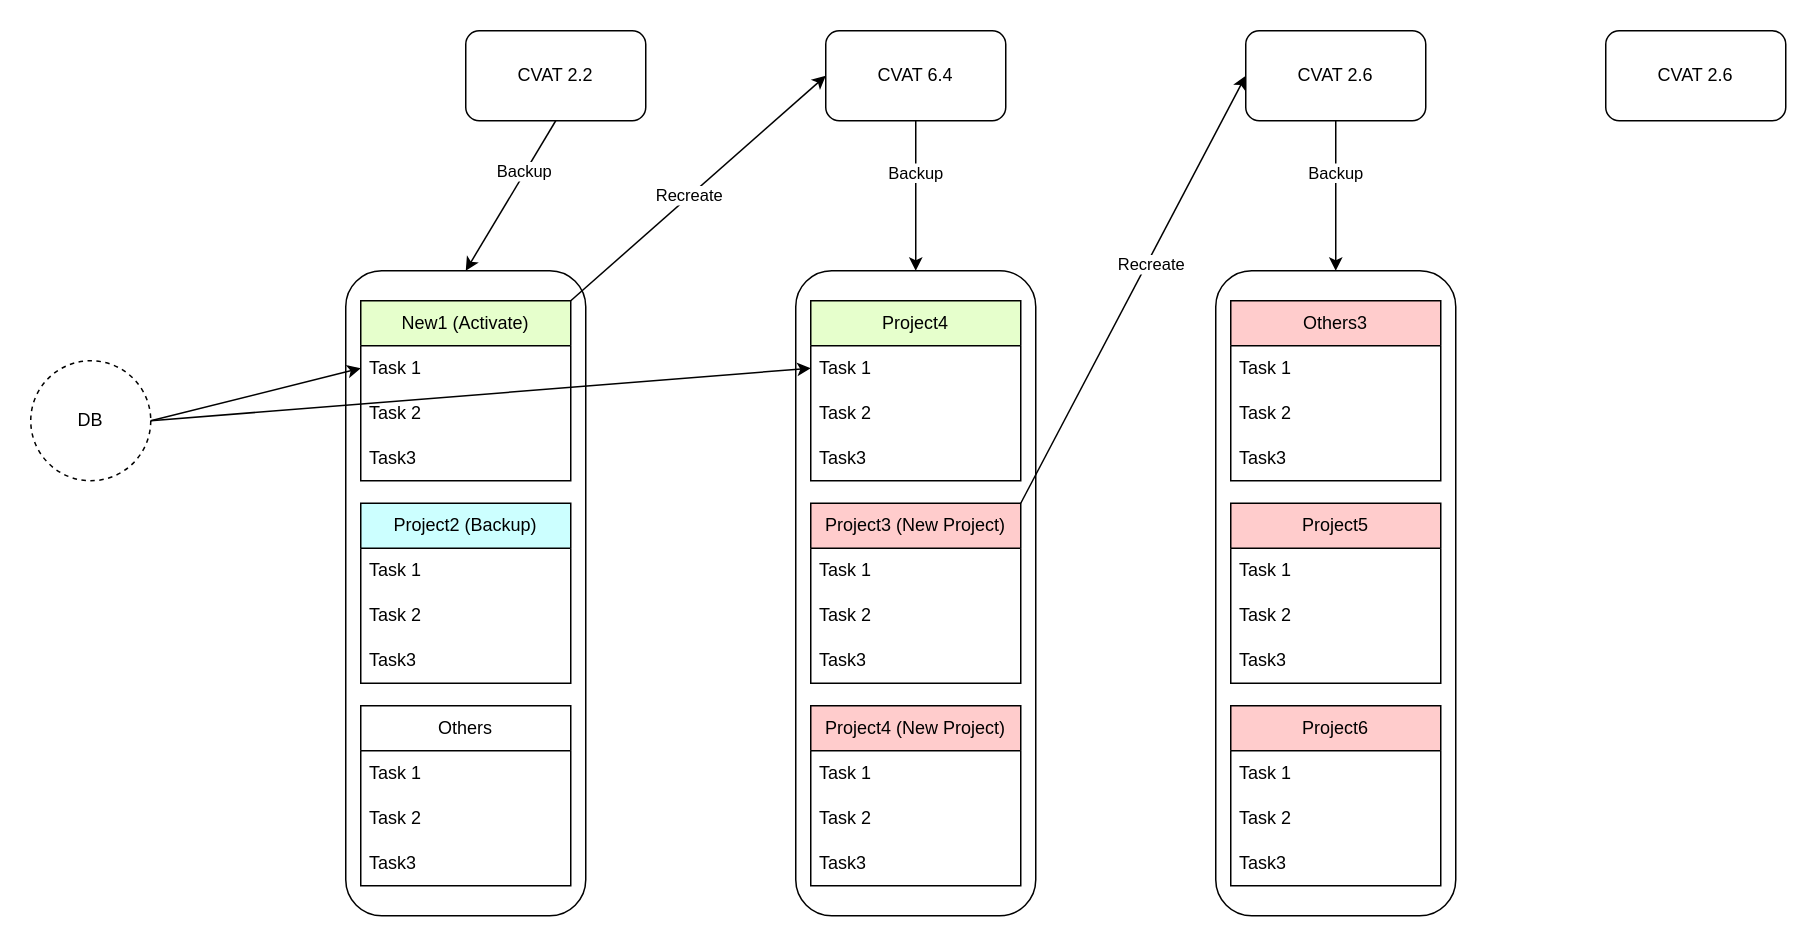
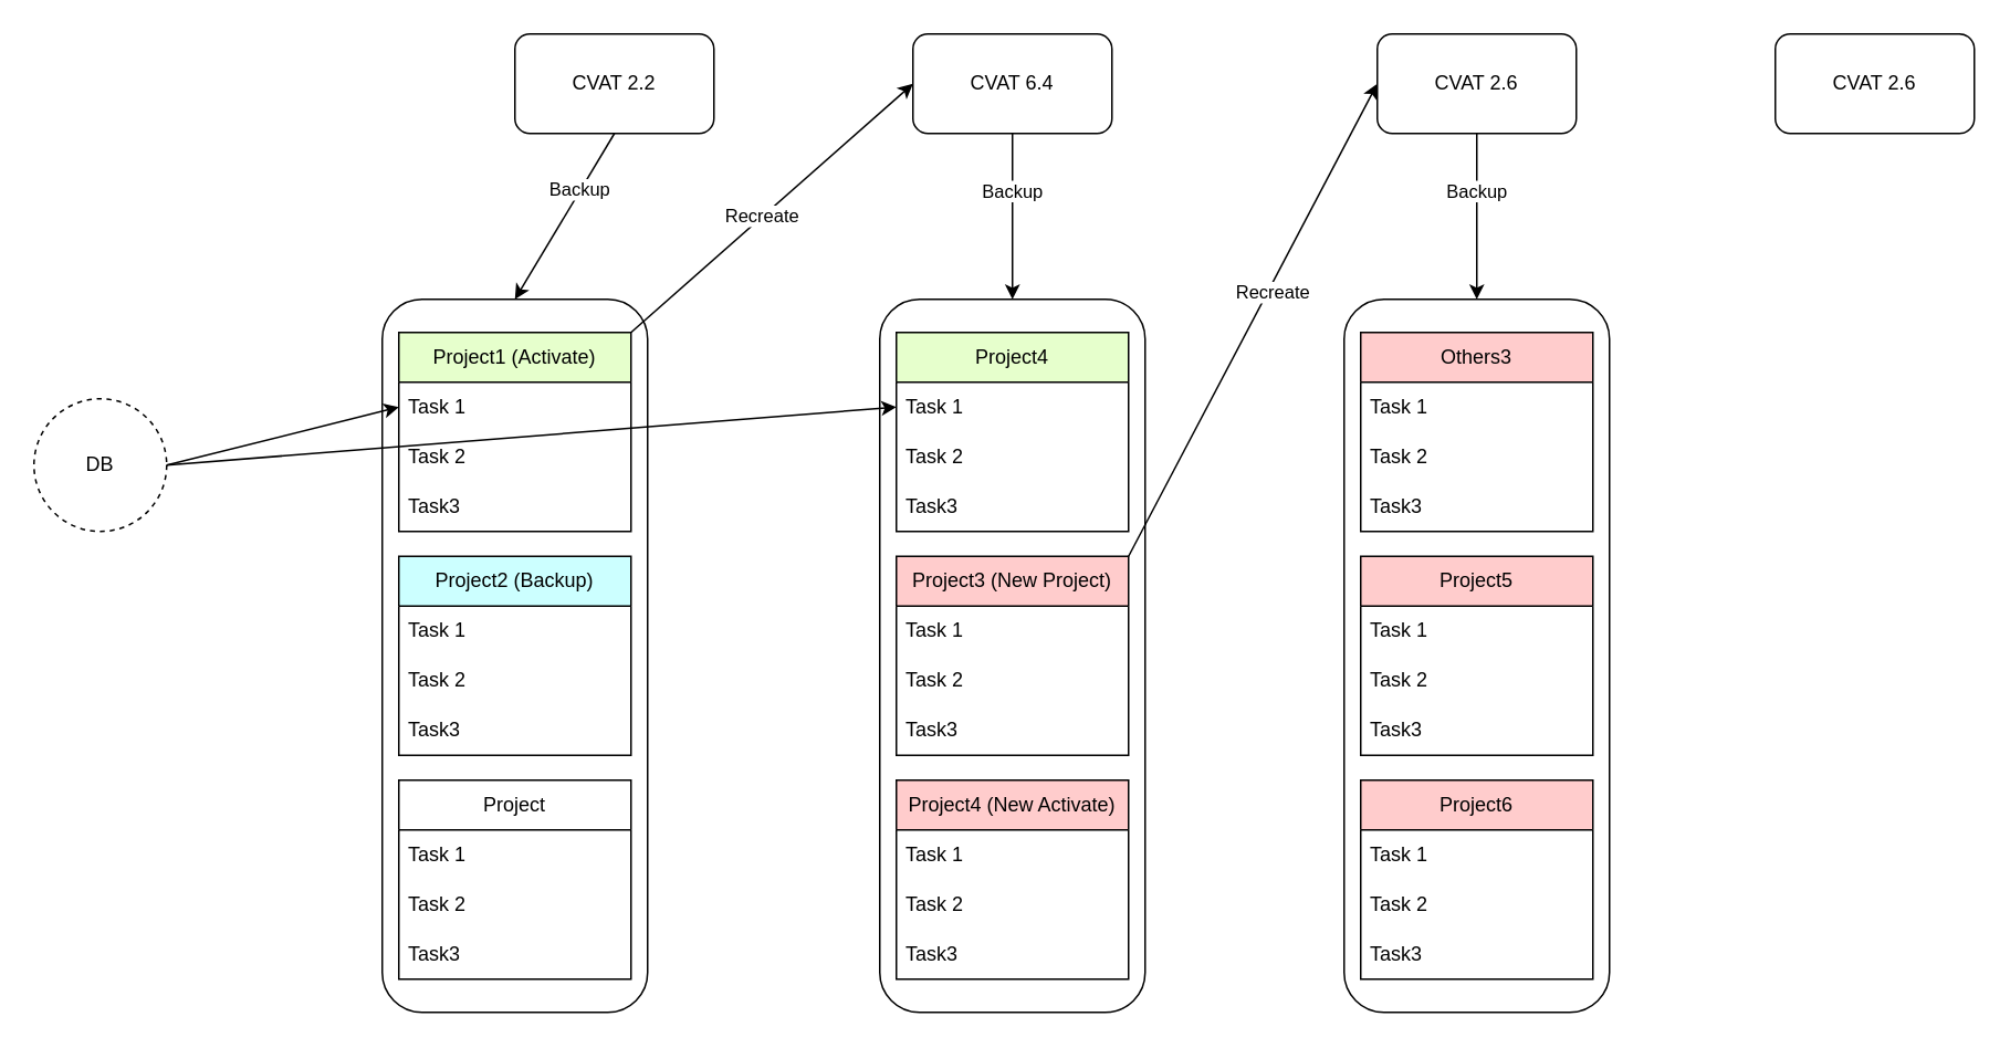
  <mxCell id="0" />
  <mxCell id="1" parent="0" />
  <mxCell id="2" value="CVAT 2.2" style="rounded=1;whiteSpace=wrap;html=1;" vertex="1" parent="1"><mxGeometry x="310" y="20" width="120" height="60" as="geometry" /></mxCell>
  <mxCell id="3" value="CVAT 6.4" style="rounded=1;whiteSpace=wrap;html=1;" vertex="1" parent="1"><mxGeometry x="550" y="20" width="120" height="60" as="geometry" /></mxCell>
  <mxCell id="4" value="CVAT 2.6" style="rounded=1;whiteSpace=wrap;html=1;" vertex="1" parent="1"><mxGeometry x="830" y="20" width="120" height="60" as="geometry" /></mxCell>
  <mxCell id="5" value="CVAT 2.6" style="rounded=1;whiteSpace=wrap;html=1;" vertex="1" parent="1"><mxGeometry x="1070" y="20" width="120" height="60" as="geometry" /></mxCell>
  <mxCell id="6" value="" style="rounded=1;whiteSpace=wrap;html=1;" vertex="1" parent="1"><mxGeometry x="230" y="180" width="160" height="430" as="geometry" /></mxCell>
- <mxCell id="7" value="New1 (Activate)" style="swimlane;fontStyle=0;childLayout=stackLayout;horizontal=1;startSize=30;horizontalStack=0;resizeParent=1;resizeParentMax=0;resizeLast=0;collapsible=1;marginBottom=0;whiteSpace=wrap;html=1;fillColor=#E6FFCC;" vertex="1" parent="1"><mxGeometry x="240" y="200" width="140" height="120" as="geometry" /></mxCell>
+ <mxCell id="7" value="Project1 (Activate)" style="swimlane;fontStyle=0;childLayout=stackLayout;horizontal=1;startSize=30;horizontalStack=0;resizeParent=1;resizeParentMax=0;resizeLast=0;collapsible=1;marginBottom=0;whiteSpace=wrap;html=1;fillColor=#E6FFCC;" vertex="1" parent="1"><mxGeometry x="240" y="200" width="140" height="120" as="geometry" /></mxCell>
  <mxCell id="8" value="Task 1" style="text;strokeColor=none;fillColor=none;align=left;verticalAlign=middle;spacingLeft=4;spacingRight=4;overflow=hidden;points=[[0,0.5],[1,0.5]];portConstraint=eastwest;rotatable=0;whiteSpace=wrap;html=1;" vertex="1" parent="7"><mxGeometry y="30" width="140" height="30" as="geometry" /></mxCell>
  <mxCell id="9" value="Task 2" style="text;strokeColor=none;fillColor=none;align=left;verticalAlign=middle;spacingLeft=4;spacingRight=4;overflow=hidden;points=[[0,0.5],[1,0.5]];portConstraint=eastwest;rotatable=0;whiteSpace=wrap;html=1;" vertex="1" parent="7"><mxGeometry y="60" width="140" height="30" as="geometry" /></mxCell>
  <mxCell id="10" value="Task3" style="text;strokeColor=none;fillColor=none;align=left;verticalAlign=middle;spacingLeft=4;spacingRight=4;overflow=hidden;points=[[0,0.5],[1,0.5]];portConstraint=eastwest;rotatable=0;whiteSpace=wrap;html=1;" vertex="1" parent="7"><mxGeometry y="90" width="140" height="30" as="geometry" /></mxCell>
  <mxCell id="11" value="Project2 (Backup)" style="swimlane;fontStyle=0;childLayout=stackLayout;horizontal=1;startSize=30;horizontalStack=0;resizeParent=1;resizeParentMax=0;resizeLast=0;collapsible=1;marginBottom=0;whiteSpace=wrap;html=1;fillColor=#CCFFFF;" vertex="1" parent="1"><mxGeometry x="240" y="335" width="140" height="120" as="geometry" /></mxCell>
  <mxCell id="12" value="Task 1" style="text;strokeColor=none;fillColor=none;align=left;verticalAlign=middle;spacingLeft=4;spacingRight=4;overflow=hidden;points=[[0,0.5],[1,0.5]];portConstraint=eastwest;rotatable=0;whiteSpace=wrap;html=1;" vertex="1" parent="11"><mxGeometry y="30" width="140" height="30" as="geometry" /></mxCell>
  <mxCell id="13" value="Task 2" style="text;strokeColor=none;fillColor=none;align=left;verticalAlign=middle;spacingLeft=4;spacingRight=4;overflow=hidden;points=[[0,0.5],[1,0.5]];portConstraint=eastwest;rotatable=0;whiteSpace=wrap;html=1;" vertex="1" parent="11"><mxGeometry y="60" width="140" height="30" as="geometry" /></mxCell>
  <mxCell id="14" value="Task3" style="text;strokeColor=none;fillColor=none;align=left;verticalAlign=middle;spacingLeft=4;spacingRight=4;overflow=hidden;points=[[0,0.5],[1,0.5]];portConstraint=eastwest;rotatable=0;whiteSpace=wrap;html=1;" vertex="1" parent="11"><mxGeometry y="90" width="140" height="30" as="geometry" /></mxCell>
- <mxCell id="15" value="Others" style="swimlane;fontStyle=0;childLayout=stackLayout;horizontal=1;startSize=30;horizontalStack=0;resizeParent=1;resizeParentMax=0;resizeLast=0;collapsible=1;marginBottom=0;whiteSpace=wrap;html=1;" vertex="1" parent="1"><mxGeometry x="240" y="470" width="140" height="120" as="geometry" /></mxCell>
+ <mxCell id="15" value="Project" style="swimlane;fontStyle=0;childLayout=stackLayout;horizontal=1;startSize=30;horizontalStack=0;resizeParent=1;resizeParentMax=0;resizeLast=0;collapsible=1;marginBottom=0;whiteSpace=wrap;html=1;" vertex="1" parent="1"><mxGeometry x="240" y="470" width="140" height="120" as="geometry" /></mxCell>
  <mxCell id="16" value="Task 1" style="text;strokeColor=none;fillColor=none;align=left;verticalAlign=middle;spacingLeft=4;spacingRight=4;overflow=hidden;points=[[0,0.5],[1,0.5]];portConstraint=eastwest;rotatable=0;whiteSpace=wrap;html=1;" vertex="1" parent="15"><mxGeometry y="30" width="140" height="30" as="geometry" /></mxCell>
  <mxCell id="17" value="Task 2" style="text;strokeColor=none;fillColor=none;align=left;verticalAlign=middle;spacingLeft=4;spacingRight=4;overflow=hidden;points=[[0,0.5],[1,0.5]];portConstraint=eastwest;rotatable=0;whiteSpace=wrap;html=1;" vertex="1" parent="15"><mxGeometry y="60" width="140" height="30" as="geometry" /></mxCell>
  <mxCell id="18" value="Task3" style="text;strokeColor=none;fillColor=none;align=left;verticalAlign=middle;spacingLeft=4;spacingRight=4;overflow=hidden;points=[[0,0.5],[1,0.5]];portConstraint=eastwest;rotatable=0;whiteSpace=wrap;html=1;" vertex="1" parent="15"><mxGeometry y="90" width="140" height="30" as="geometry" /></mxCell>
  <mxCell id="19" value="" style="rounded=1;whiteSpace=wrap;html=1;" vertex="1" parent="1"><mxGeometry x="530" y="180" width="160" height="430" as="geometry" /></mxCell>
  <mxCell id="20" value="Project4" style="swimlane;fontStyle=0;childLayout=stackLayout;horizontal=1;startSize=30;horizontalStack=0;resizeParent=1;resizeParentMax=0;resizeLast=0;collapsible=1;marginBottom=0;whiteSpace=wrap;html=1;fillColor=#E6FFCC;" vertex="1" parent="1"><mxGeometry x="540" y="200" width="140" height="120" as="geometry" /></mxCell>
  <mxCell id="21" value="Task 1" style="text;strokeColor=none;fillColor=none;align=left;verticalAlign=middle;spacingLeft=4;spacingRight=4;overflow=hidden;points=[[0,0.5],[1,0.5]];portConstraint=eastwest;rotatable=0;whiteSpace=wrap;html=1;" vertex="1" parent="20"><mxGeometry y="30" width="140" height="30" as="geometry" /></mxCell>
  <mxCell id="22" value="Task 2" style="text;strokeColor=none;fillColor=none;align=left;verticalAlign=middle;spacingLeft=4;spacingRight=4;overflow=hidden;points=[[0,0.5],[1,0.5]];portConstraint=eastwest;rotatable=0;whiteSpace=wrap;html=1;" vertex="1" parent="20"><mxGeometry y="60" width="140" height="30" as="geometry" /></mxCell>
  <mxCell id="23" value="Task3" style="text;strokeColor=none;fillColor=none;align=left;verticalAlign=middle;spacingLeft=4;spacingRight=4;overflow=hidden;points=[[0,0.5],[1,0.5]];portConstraint=eastwest;rotatable=0;whiteSpace=wrap;html=1;" vertex="1" parent="20"><mxGeometry y="90" width="140" height="30" as="geometry" /></mxCell>
  <mxCell id="24" value="Project3 (New Project)" style="swimlane;fontStyle=0;childLayout=stackLayout;horizontal=1;startSize=30;horizontalStack=0;resizeParent=1;resizeParentMax=0;resizeLast=0;collapsible=1;marginBottom=0;whiteSpace=wrap;html=1;fillColor=#FFCCCC;" vertex="1" parent="1"><mxGeometry x="540" y="335" width="140" height="120" as="geometry" /></mxCell>
  <mxCell id="25" value="Task 1" style="text;strokeColor=none;fillColor=none;align=left;verticalAlign=middle;spacingLeft=4;spacingRight=4;overflow=hidden;points=[[0,0.5],[1,0.5]];portConstraint=eastwest;rotatable=0;whiteSpace=wrap;html=1;" vertex="1" parent="24"><mxGeometry y="30" width="140" height="30" as="geometry" /></mxCell>
  <mxCell id="26" value="Task 2" style="text;strokeColor=none;fillColor=none;align=left;verticalAlign=middle;spacingLeft=4;spacingRight=4;overflow=hidden;points=[[0,0.5],[1,0.5]];portConstraint=eastwest;rotatable=0;whiteSpace=wrap;html=1;" vertex="1" parent="24"><mxGeometry y="60" width="140" height="30" as="geometry" /></mxCell>
  <mxCell id="27" value="Task3" style="text;strokeColor=none;fillColor=none;align=left;verticalAlign=middle;spacingLeft=4;spacingRight=4;overflow=hidden;points=[[0,0.5],[1,0.5]];portConstraint=eastwest;rotatable=0;whiteSpace=wrap;html=1;" vertex="1" parent="24"><mxGeometry y="90" width="140" height="30" as="geometry" /></mxCell>
  <mxCell id="28" value="DB" style="ellipse;whiteSpace=wrap;html=1;aspect=fixed;dashed=1;" vertex="1" parent="1"><mxGeometry x="20" y="240" width="80" height="80" as="geometry" /></mxCell>
  <mxCell id="29" value="" style="endArrow=classic;html=1;rounded=0;exitX=1;exitY=0.5;exitDx=0;exitDy=0;entryX=0;entryY=0.5;entryDx=0;entryDy=0;" edge="1" parent="1" source="28" target="8"><mxGeometry width="50" height="50" relative="1" as="geometry"><mxPoint x="480" y="370" as="sourcePoint" /><mxPoint x="530" y="320" as="targetPoint" /></mxGeometry></mxCell>
  <mxCell id="30" value="" style="endArrow=classic;html=1;rounded=0;entryX=0;entryY=0.5;entryDx=0;entryDy=0;exitX=1;exitY=0.5;exitDx=0;exitDy=0;" edge="1" parent="1" source="28" target="21"><mxGeometry width="50" height="50" relative="1" as="geometry"><mxPoint x="140" y="350" as="sourcePoint" /><mxPoint x="530" y="320" as="targetPoint" /></mxGeometry></mxCell>
  <mxCell id="31" value="" style="endArrow=classic;html=1;rounded=0;exitX=1;exitY=0;exitDx=0;exitDy=0;entryX=0;entryY=0.5;entryDx=0;entryDy=0;" edge="1" parent="1" source="7" target="3"><mxGeometry width="50" height="50" relative="1" as="geometry"><mxPoint x="490" y="370" as="sourcePoint" /><mxPoint x="540" y="320" as="targetPoint" /></mxGeometry></mxCell>
  <mxCell id="32" value="Recreate" style="edgeLabel;html=1;align=center;verticalAlign=middle;resizable=0;points=[];" vertex="1" connectable="0" parent="31"><mxGeometry x="-0.075" y="1" relative="1" as="geometry"><mxPoint as="offset" /></mxGeometry></mxCell>
  <mxCell id="33" value="" style="endArrow=classic;html=1;rounded=0;exitX=0.5;exitY=1;exitDx=0;exitDy=0;entryX=0.5;entryY=0;entryDx=0;entryDy=0;" edge="1" parent="1" source="2" target="6"><mxGeometry width="50" height="50" relative="1" as="geometry"><mxPoint x="490" y="210" as="sourcePoint" /><mxPoint x="540" y="160" as="targetPoint" /></mxGeometry></mxCell>
  <mxCell id="34" value="Backup" style="edgeLabel;html=1;align=center;verticalAlign=middle;resizable=0;points=[];" vertex="1" connectable="0" parent="33"><mxGeometry x="-0.32" y="-1" relative="1" as="geometry"><mxPoint as="offset" /></mxGeometry></mxCell>
  <mxCell id="35" value="" style="endArrow=classic;html=1;rounded=0;exitX=0.5;exitY=1;exitDx=0;exitDy=0;entryX=0.5;entryY=0;entryDx=0;entryDy=0;" edge="1" parent="1" source="3" target="19"><mxGeometry width="50" height="50" relative="1" as="geometry"><mxPoint x="320" y="90" as="sourcePoint" /><mxPoint x="320" y="190" as="targetPoint" /></mxGeometry></mxCell>
  <mxCell id="36" value="Backup" style="edgeLabel;html=1;align=center;verticalAlign=middle;resizable=0;points=[];" vertex="1" connectable="0" parent="35"><mxGeometry x="-0.32" y="-1" relative="1" as="geometry"><mxPoint as="offset" /></mxGeometry></mxCell>
- <mxCell id="37" value="Project4 (New Project)" style="swimlane;fontStyle=0;childLayout=stackLayout;horizontal=1;startSize=30;horizontalStack=0;resizeParent=1;resizeParentMax=0;resizeLast=0;collapsible=1;marginBottom=0;whiteSpace=wrap;html=1;fillColor=#FFCCCC;" vertex="1" parent="1"><mxGeometry x="540" y="470" width="140" height="120" as="geometry" /></mxCell>
+ <mxCell id="37" value="Project4 (New Activate)" style="swimlane;fontStyle=0;childLayout=stackLayout;horizontal=1;startSize=30;horizontalStack=0;resizeParent=1;resizeParentMax=0;resizeLast=0;collapsible=1;marginBottom=0;whiteSpace=wrap;html=1;fillColor=#FFCCCC;" vertex="1" parent="1"><mxGeometry x="540" y="470" width="140" height="120" as="geometry" /></mxCell>
  <mxCell id="38" value="Task 1" style="text;strokeColor=none;fillColor=none;align=left;verticalAlign=middle;spacingLeft=4;spacingRight=4;overflow=hidden;points=[[0,0.5],[1,0.5]];portConstraint=eastwest;rotatable=0;whiteSpace=wrap;html=1;" vertex="1" parent="37"><mxGeometry y="30" width="140" height="30" as="geometry" /></mxCell>
  <mxCell id="39" value="Task 2" style="text;strokeColor=none;fillColor=none;align=left;verticalAlign=middle;spacingLeft=4;spacingRight=4;overflow=hidden;points=[[0,0.5],[1,0.5]];portConstraint=eastwest;rotatable=0;whiteSpace=wrap;html=1;" vertex="1" parent="37"><mxGeometry y="60" width="140" height="30" as="geometry" /></mxCell>
  <mxCell id="40" value="Task3" style="text;strokeColor=none;fillColor=none;align=left;verticalAlign=middle;spacingLeft=4;spacingRight=4;overflow=hidden;points=[[0,0.5],[1,0.5]];portConstraint=eastwest;rotatable=0;whiteSpace=wrap;html=1;" vertex="1" parent="37"><mxGeometry y="90" width="140" height="30" as="geometry" /></mxCell>
  <mxCell id="41" value="" style="endArrow=classic;html=1;rounded=0;exitX=0.5;exitY=1;exitDx=0;exitDy=0;entryX=0.5;entryY=0;entryDx=0;entryDy=0;" edge="1" parent="1" source="4" target="43"><mxGeometry width="50" height="50" relative="1" as="geometry"><mxPoint x="620" y="90" as="sourcePoint" /><mxPoint x="870" y="180" as="targetPoint" /></mxGeometry></mxCell>
  <mxCell id="42" value="Backup" style="edgeLabel;html=1;align=center;verticalAlign=middle;resizable=0;points=[];" vertex="1" connectable="0" parent="41"><mxGeometry x="-0.32" y="-1" relative="1" as="geometry"><mxPoint as="offset" /></mxGeometry></mxCell>
  <mxCell id="43" value="" style="rounded=1;whiteSpace=wrap;html=1;" vertex="1" parent="1"><mxGeometry x="810" y="180" width="160" height="430" as="geometry" /></mxCell>
  <mxCell id="44" value="" style="endArrow=classic;html=1;rounded=0;entryX=0;entryY=0.5;entryDx=0;entryDy=0;exitX=1;exitY=0;exitDx=0;exitDy=0;" edge="1" parent="1" source="24" target="4"><mxGeometry width="50" height="50" relative="1" as="geometry"><mxPoint x="620" y="380" as="sourcePoint" /><mxPoint x="790" y="120" as="targetPoint" /></mxGeometry></mxCell>
  <mxCell id="45" value="Recreate" style="edgeLabel;html=1;align=center;verticalAlign=middle;resizable=0;points=[];" vertex="1" connectable="0" parent="44"><mxGeometry x="0.122" y="-2" relative="1" as="geometry"><mxPoint as="offset" /></mxGeometry></mxCell>
  <mxCell id="46" value="Others3" style="swimlane;fontStyle=0;childLayout=stackLayout;horizontal=1;startSize=30;horizontalStack=0;resizeParent=1;resizeParentMax=0;resizeLast=0;collapsible=1;marginBottom=0;whiteSpace=wrap;html=1;fillColor=#FFCCCC;" vertex="1" parent="1"><mxGeometry x="820" y="200" width="140" height="120" as="geometry" /></mxCell>
  <mxCell id="47" value="Task 1" style="text;strokeColor=none;fillColor=none;align=left;verticalAlign=middle;spacingLeft=4;spacingRight=4;overflow=hidden;points=[[0,0.5],[1,0.5]];portConstraint=eastwest;rotatable=0;whiteSpace=wrap;html=1;" vertex="1" parent="46"><mxGeometry y="30" width="140" height="30" as="geometry" /></mxCell>
  <mxCell id="48" value="Task 2" style="text;strokeColor=none;fillColor=none;align=left;verticalAlign=middle;spacingLeft=4;spacingRight=4;overflow=hidden;points=[[0,0.5],[1,0.5]];portConstraint=eastwest;rotatable=0;whiteSpace=wrap;html=1;" vertex="1" parent="46"><mxGeometry y="60" width="140" height="30" as="geometry" /></mxCell>
  <mxCell id="49" value="Task3" style="text;strokeColor=none;fillColor=none;align=left;verticalAlign=middle;spacingLeft=4;spacingRight=4;overflow=hidden;points=[[0,0.5],[1,0.5]];portConstraint=eastwest;rotatable=0;whiteSpace=wrap;html=1;" vertex="1" parent="46"><mxGeometry y="90" width="140" height="30" as="geometry" /></mxCell>
  <mxCell id="50" value="Project5" style="swimlane;fontStyle=0;childLayout=stackLayout;horizontal=1;startSize=30;horizontalStack=0;resizeParent=1;resizeParentMax=0;resizeLast=0;collapsible=1;marginBottom=0;whiteSpace=wrap;html=1;fillColor=#FFCCCC;" vertex="1" parent="1"><mxGeometry x="820" y="335" width="140" height="120" as="geometry" /></mxCell>
  <mxCell id="51" value="Task 1" style="text;strokeColor=none;fillColor=none;align=left;verticalAlign=middle;spacingLeft=4;spacingRight=4;overflow=hidden;points=[[0,0.5],[1,0.5]];portConstraint=eastwest;rotatable=0;whiteSpace=wrap;html=1;" vertex="1" parent="50"><mxGeometry y="30" width="140" height="30" as="geometry" /></mxCell>
  <mxCell id="52" value="Task 2" style="text;strokeColor=none;fillColor=none;align=left;verticalAlign=middle;spacingLeft=4;spacingRight=4;overflow=hidden;points=[[0,0.5],[1,0.5]];portConstraint=eastwest;rotatable=0;whiteSpace=wrap;html=1;" vertex="1" parent="50"><mxGeometry y="60" width="140" height="30" as="geometry" /></mxCell>
  <mxCell id="53" value="Task3" style="text;strokeColor=none;fillColor=none;align=left;verticalAlign=middle;spacingLeft=4;spacingRight=4;overflow=hidden;points=[[0,0.5],[1,0.5]];portConstraint=eastwest;rotatable=0;whiteSpace=wrap;html=1;" vertex="1" parent="50"><mxGeometry y="90" width="140" height="30" as="geometry" /></mxCell>
  <mxCell id="54" value="Project6" style="swimlane;fontStyle=0;childLayout=stackLayout;horizontal=1;startSize=30;horizontalStack=0;resizeParent=1;resizeParentMax=0;resizeLast=0;collapsible=1;marginBottom=0;whiteSpace=wrap;html=1;fillColor=#FFCCCC;" vertex="1" parent="1"><mxGeometry x="820" y="470" width="140" height="120" as="geometry" /></mxCell>
  <mxCell id="55" value="Task 1" style="text;strokeColor=none;fillColor=none;align=left;verticalAlign=middle;spacingLeft=4;spacingRight=4;overflow=hidden;points=[[0,0.5],[1,0.5]];portConstraint=eastwest;rotatable=0;whiteSpace=wrap;html=1;" vertex="1" parent="54"><mxGeometry y="30" width="140" height="30" as="geometry" /></mxCell>
  <mxCell id="56" value="Task 2" style="text;strokeColor=none;fillColor=none;align=left;verticalAlign=middle;spacingLeft=4;spacingRight=4;overflow=hidden;points=[[0,0.5],[1,0.5]];portConstraint=eastwest;rotatable=0;whiteSpace=wrap;html=1;" vertex="1" parent="54"><mxGeometry y="60" width="140" height="30" as="geometry" /></mxCell>
  <mxCell id="57" value="Task3" style="text;strokeColor=none;fillColor=none;align=left;verticalAlign=middle;spacingLeft=4;spacingRight=4;overflow=hidden;points=[[0,0.5],[1,0.5]];portConstraint=eastwest;rotatable=0;whiteSpace=wrap;html=1;" vertex="1" parent="54"><mxGeometry y="90" width="140" height="30" as="geometry" /></mxCell>
